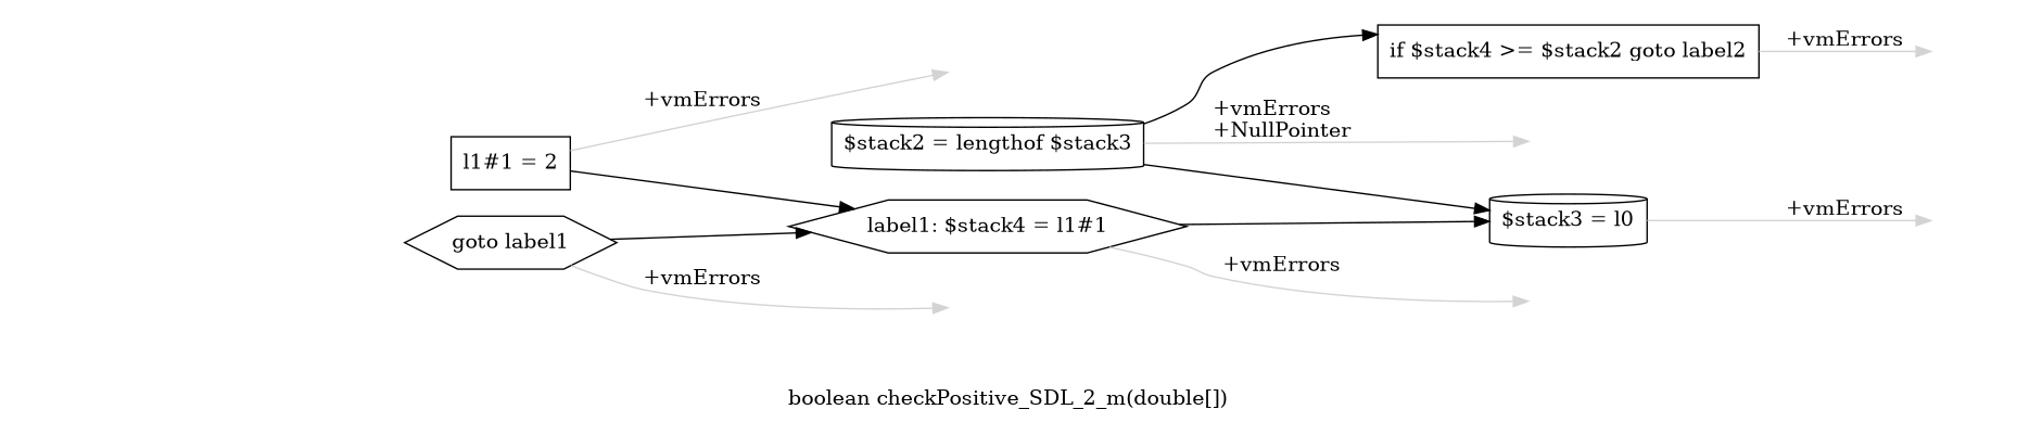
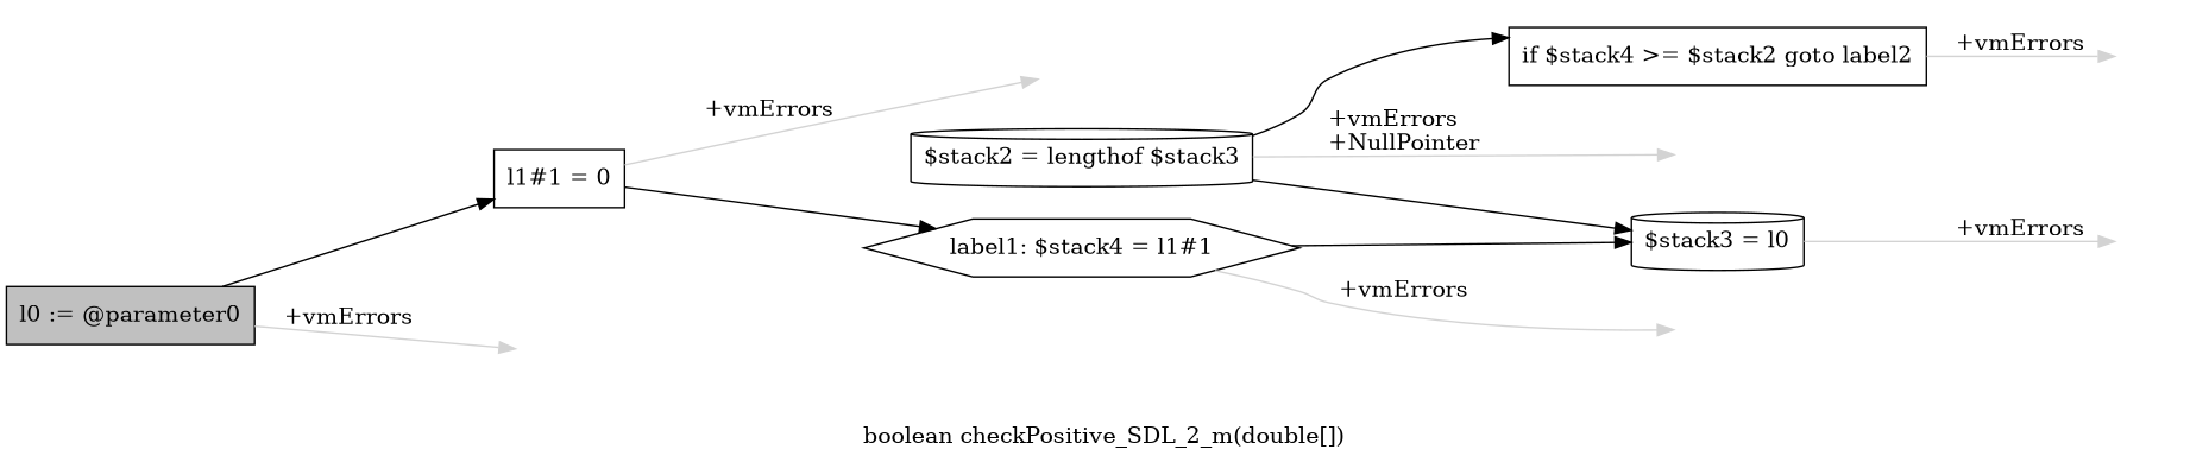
  digraph {
    label="boolean checkPositive_SDL_2_m(double[])"
    rankdir=LR
    node [shape=box style=invis]
    edge [color=lightgray]
-   n2 [label="l1#1 = 2" style=""]
+   n1 [fillcolor=gray label="l0 := @parameter0" style=filled]
+   n2 [label="l1#1 = 0" style=""]
    n3 [label=Esc]
    n4 [label="label1: $stack4 = l1#1" shape=hexagon style=""]
    n5 [label=Esc]
    n6 [label="$stack3 = l0" shape=cylinder style=""]
    n7 [label=Esc]
    n8 [label=Esc]
    n9 [label="$stack2 = lengthof $stack3" shape=cylinder style=""]
    n10 [label="if $stack4 >= $stack2 goto label2" style=""]
    n11 [label=Esc]
    n12 [label=Esc]
-   n13 [label="goto label1" shape=hexagon style=""]
    n14 [label=Esc]
    n15 [label=Esc]
    n16 [label=Esc]
+   n1 -> n2 [color=black]
+   n1 -> n3 [label="\l+vmErrors"]
    n2 -> n4 [color=black]
    n2 -> n5 [label="\l+vmErrors"]
    n4 -> n6 [color=black]
    n4 -> n7 [label="\l+vmErrors"]
    n6 -> n8 [label="\l+vmErrors"]
    n9 -> n6 [color=black]
    n9 -> n10 [color=black]
    n9 -> n11 [label="\l+vmErrors\l+NullPointer"]
    n10 -> n12 [label="\l+vmErrors"]
-   n13 -> n4 [color=black]
-   n13 -> n14 [label="\l+vmErrors"]
  }
